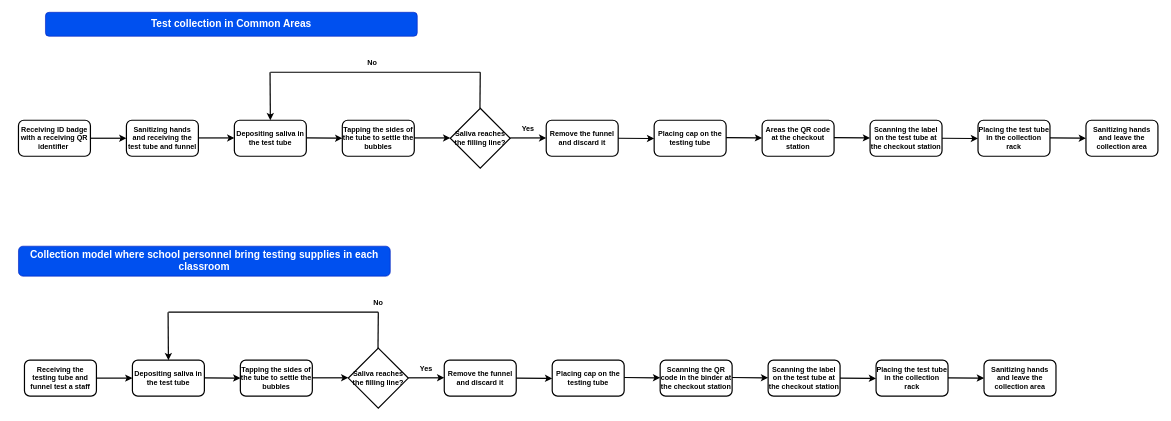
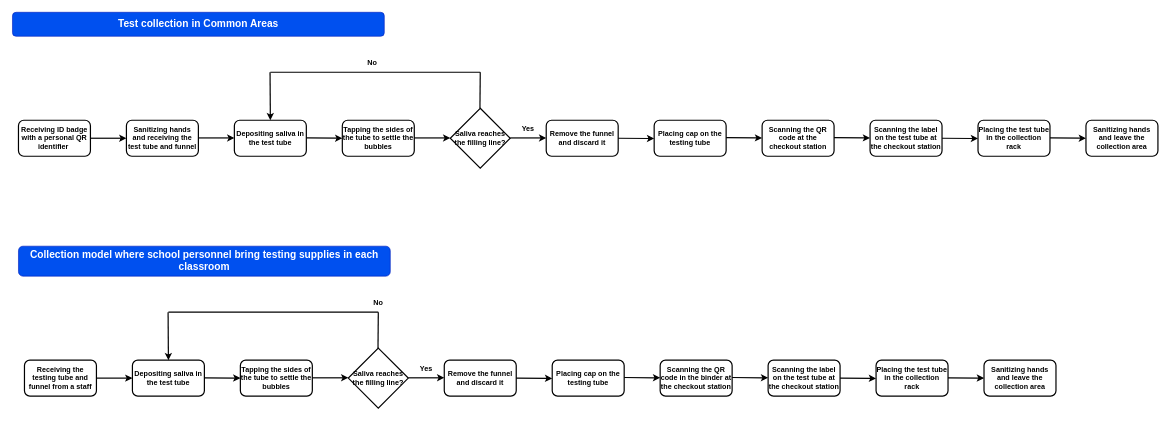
  <mxCell id="0" />
  <mxCell id="1" parent="0" />
- <mxCell id="2" value="Receiving ID badge with a receiving QR identifier&amp;nbsp;" style="rounded=1;whiteSpace=wrap;html=1;fontStyle=1;strokeWidth=2;" vertex="1" parent="1"><mxGeometry x="30" y="200" width="120" height="60" as="geometry" /></mxCell>
+ <mxCell id="2" value="Receiving ID badge with a personal QR identifier&amp;nbsp;" style="rounded=1;whiteSpace=wrap;html=1;fontStyle=1;strokeWidth=2;" vertex="1" parent="1"><mxGeometry x="30" y="200" width="120" height="60" as="geometry" /></mxCell>
  <mxCell id="3" value="Sanitizing hands and receiving the test tube and funnel" style="rounded=1;whiteSpace=wrap;html=1;fontStyle=1;strokeWidth=2;" vertex="1" parent="1"><mxGeometry x="210" y="200" width="120" height="60" as="geometry" /></mxCell>
  <mxCell id="4" value="" style="endArrow=classic;html=1;rounded=0;fontStyle=1;strokeWidth=2;" edge="1" parent="1"><mxGeometry width="50" height="50" relative="1" as="geometry"><mxPoint x="150" y="230" as="sourcePoint" /><mxPoint x="210" y="230" as="targetPoint" /></mxGeometry></mxCell>
  <mxCell id="5" value="" style="endArrow=classic;html=1;rounded=0;fontStyle=1;strokeWidth=2;" edge="1" parent="1"><mxGeometry width="50" height="50" relative="1" as="geometry"><mxPoint x="330" y="229.5" as="sourcePoint" /><mxPoint x="390" y="229.5" as="targetPoint" /></mxGeometry></mxCell>
  <mxCell id="6" value="Depositing saliva in the test tube" style="rounded=1;whiteSpace=wrap;html=1;fontStyle=1;strokeWidth=2;" vertex="1" parent="1"><mxGeometry x="390" y="200" width="120" height="60" as="geometry" /></mxCell>
  <mxCell id="7" value="" style="endArrow=classic;html=1;rounded=0;fontStyle=1;strokeWidth=2;" edge="1" parent="1"><mxGeometry width="50" height="50" relative="1" as="geometry"><mxPoint x="510" y="229.5" as="sourcePoint" /><mxPoint x="570" y="230" as="targetPoint" /></mxGeometry></mxCell>
  <mxCell id="8" value="Tapping the sides of the tube to settle the bubbles" style="rounded=1;whiteSpace=wrap;html=1;fontStyle=1;strokeWidth=2;" vertex="1" parent="1"><mxGeometry x="570" y="200" width="120" height="60" as="geometry" /></mxCell>
  <mxCell id="9" value="" style="endArrow=classic;html=1;rounded=0;fontStyle=1;strokeWidth=2;" edge="1" parent="1"><mxGeometry width="50" height="50" relative="1" as="geometry"><mxPoint x="690" y="229.5" as="sourcePoint" /><mxPoint x="750" y="229.5" as="targetPoint" /></mxGeometry></mxCell>
  <mxCell id="10" value="Saliva reaches the filling line?" style="rhombus;whiteSpace=wrap;html=1;fontStyle=1;strokeWidth=2;" vertex="1" parent="1"><mxGeometry x="750" y="180" width="100" height="100" as="geometry" /></mxCell>
  <mxCell id="11" value="" style="endArrow=none;html=1;rounded=0;fontStyle=1;strokeWidth=2;" edge="1" parent="1"><mxGeometry width="50" height="50" relative="1" as="geometry"><mxPoint x="799.5" y="180" as="sourcePoint" /><mxPoint x="800" y="120" as="targetPoint" /></mxGeometry></mxCell>
  <mxCell id="12" value="" style="endArrow=none;html=1;rounded=0;fontStyle=1;strokeWidth=2;" edge="1" parent="1"><mxGeometry width="50" height="50" relative="1" as="geometry"><mxPoint x="450" y="120" as="sourcePoint" /><mxPoint x="800" y="120" as="targetPoint" /></mxGeometry></mxCell>
  <mxCell id="13" value="" style="endArrow=classic;html=1;rounded=0;entryX=0.5;entryY=0;entryDx=0;entryDy=0;fontStyle=1;strokeWidth=2;" edge="1" parent="1" target="6"><mxGeometry width="50" height="50" relative="1" as="geometry"><mxPoint x="449.5" y="120" as="sourcePoint" /><mxPoint x="449.5" y="170" as="targetPoint" /></mxGeometry></mxCell>
  <mxCell id="14" value="No" style="text;html=1;align=center;verticalAlign=middle;whiteSpace=wrap;rounded=0;fontStyle=1;strokeWidth=2;" vertex="1" parent="1"><mxGeometry x="590" y="90" width="60" height="30" as="geometry" /></mxCell>
  <mxCell id="15" value="" style="endArrow=classic;html=1;rounded=0;fontStyle=1;strokeWidth=2;" edge="1" parent="1"><mxGeometry width="50" height="50" relative="1" as="geometry"><mxPoint x="850" y="229.5" as="sourcePoint" /><mxPoint x="910" y="229.5" as="targetPoint" /></mxGeometry></mxCell>
  <mxCell id="16" value="Yes" style="text;html=1;align=center;verticalAlign=middle;whiteSpace=wrap;rounded=0;fontStyle=1;strokeWidth=2;" vertex="1" parent="1"><mxGeometry x="850" y="200" width="60" height="30" as="geometry" /></mxCell>
  <mxCell id="17" value="Remove the funnel and discard it" style="rounded=1;whiteSpace=wrap;html=1;fontStyle=1;strokeWidth=2;" vertex="1" parent="1"><mxGeometry x="910" y="200" width="120" height="60" as="geometry" /></mxCell>
  <mxCell id="18" value="" style="endArrow=classic;html=1;rounded=0;fontStyle=1;strokeWidth=2;" edge="1" parent="1"><mxGeometry width="50" height="50" relative="1" as="geometry"><mxPoint x="1030" y="230" as="sourcePoint" /><mxPoint x="1090" y="230.5" as="targetPoint" /></mxGeometry></mxCell>
  <mxCell id="19" value="Placing cap on the testing tube" style="rounded=1;whiteSpace=wrap;html=1;fontStyle=1;strokeWidth=2;" vertex="1" parent="1"><mxGeometry x="1090" y="200" width="120" height="60" as="geometry" /></mxCell>
  <mxCell id="20" value="" style="endArrow=classic;html=1;rounded=0;fontStyle=1;strokeWidth=2;" edge="1" parent="1"><mxGeometry width="50" height="50" relative="1" as="geometry"><mxPoint x="1210" y="229" as="sourcePoint" /><mxPoint x="1270" y="229.5" as="targetPoint" /></mxGeometry></mxCell>
- <mxCell id="21" value="Areas the QR code at the checkout station" style="rounded=1;whiteSpace=wrap;html=1;fontStyle=1;strokeWidth=2;" vertex="1" parent="1"><mxGeometry x="1270" y="200" width="120" height="60" as="geometry" /></mxCell>
+ <mxCell id="21" value="Scanning the QR code at the checkout station" style="rounded=1;whiteSpace=wrap;html=1;fontStyle=1;strokeWidth=2;" vertex="1" parent="1"><mxGeometry x="1270" y="200" width="120" height="60" as="geometry" /></mxCell>
  <mxCell id="22" value="" style="endArrow=classic;html=1;rounded=0;fontStyle=1;strokeWidth=2;" edge="1" parent="1"><mxGeometry width="50" height="50" relative="1" as="geometry"><mxPoint x="1390" y="229" as="sourcePoint" /><mxPoint x="1450" y="229.5" as="targetPoint" /></mxGeometry></mxCell>
  <mxCell id="23" value="Scanning the label on the test tube at the checkout station" style="rounded=1;whiteSpace=wrap;html=1;fontStyle=1;strokeWidth=2;" vertex="1" parent="1"><mxGeometry x="1450" y="200" width="120" height="60" as="geometry" /></mxCell>
  <mxCell id="24" value="" style="endArrow=classic;html=1;rounded=0;fontStyle=1;strokeWidth=2;" edge="1" parent="1"><mxGeometry width="50" height="50" relative="1" as="geometry"><mxPoint x="1570" y="230" as="sourcePoint" /><mxPoint x="1630" y="230.5" as="targetPoint" /></mxGeometry></mxCell>
  <mxCell id="25" value="Placing the test tube in the collection rack" style="rounded=1;whiteSpace=wrap;html=1;fontStyle=1;strokeWidth=2;" vertex="1" parent="1"><mxGeometry x="1630" y="200" width="120" height="60" as="geometry" /></mxCell>
  <mxCell id="26" value="" style="endArrow=classic;html=1;rounded=0;fontStyle=1;strokeWidth=2;" edge="1" parent="1"><mxGeometry width="50" height="50" relative="1" as="geometry"><mxPoint x="1750" y="229.5" as="sourcePoint" /><mxPoint x="1810" y="230" as="targetPoint" /></mxGeometry></mxCell>
  <mxCell id="27" value="Sanitizing hands and leave the collection area" style="rounded=1;whiteSpace=wrap;html=1;fontStyle=1;strokeWidth=2;" vertex="1" parent="1"><mxGeometry x="1810" y="200" width="120" height="60" as="geometry" /></mxCell>
- <mxCell id="28" value="&lt;b&gt;&lt;font style=&quot;font-size: 17px;&quot;&gt;Test collection in Common Areas&lt;/font&gt;&lt;/b&gt;" style="rounded=1;whiteSpace=wrap;html=1;fillColor=#0050ef;fontColor=#ffffff;strokeColor=#001DBC;" vertex="1" parent="1"><mxGeometry x="75" y="20" width="620" height="40" as="geometry" /></mxCell>
- <mxCell id="29" value="Receiving the testing tube and funnel test a staff" style="rounded=1;whiteSpace=wrap;html=1;fontStyle=1;strokeWidth=2;" vertex="1" parent="1"><mxGeometry x="40" y="600" width="120" height="60" as="geometry" /></mxCell>
+ <mxCell id="28" value="&lt;b&gt;&lt;font style=&quot;font-size: 17px;&quot;&gt;Test collection in Common Areas&lt;/font&gt;&lt;/b&gt;" style="rounded=1;whiteSpace=wrap;html=1;fillColor=#0050ef;fontColor=#ffffff;strokeColor=#001DBC;" vertex="1" parent="1"><mxGeometry x="20" y="20" width="620" height="40" as="geometry" /></mxCell>
+ <mxCell id="29" value="Receiving the testing tube and funnel from a staff" style="rounded=1;whiteSpace=wrap;html=1;fontStyle=1;strokeWidth=2;" vertex="1" parent="1"><mxGeometry x="40" y="600" width="120" height="60" as="geometry" /></mxCell>
  <mxCell id="30" value="" style="endArrow=classic;html=1;rounded=0;fontStyle=1;strokeWidth=2;" edge="1" parent="1"><mxGeometry width="50" height="50" relative="1" as="geometry"><mxPoint x="160" y="630" as="sourcePoint" /><mxPoint x="220" y="630" as="targetPoint" /></mxGeometry></mxCell>
  <mxCell id="31" value="Depositing saliva in the test tube" style="rounded=1;whiteSpace=wrap;html=1;fontStyle=1;strokeWidth=2;" vertex="1" parent="1"><mxGeometry x="220" y="600" width="120" height="60" as="geometry" /></mxCell>
  <mxCell id="32" value="" style="endArrow=classic;html=1;rounded=0;fontStyle=1;strokeWidth=2;" edge="1" parent="1"><mxGeometry width="50" height="50" relative="1" as="geometry"><mxPoint x="340" y="629.5" as="sourcePoint" /><mxPoint x="400" y="630" as="targetPoint" /></mxGeometry></mxCell>
  <mxCell id="33" value="Tapping the sides of the tube to settle the bubbles" style="rounded=1;whiteSpace=wrap;html=1;fontStyle=1;strokeWidth=2;" vertex="1" parent="1"><mxGeometry x="400" y="600" width="120" height="60" as="geometry" /></mxCell>
  <mxCell id="34" value="" style="endArrow=classic;html=1;rounded=0;fontStyle=1;strokeWidth=2;" edge="1" parent="1"><mxGeometry width="50" height="50" relative="1" as="geometry"><mxPoint x="520" y="629.5" as="sourcePoint" /><mxPoint x="580" y="629.5" as="targetPoint" /></mxGeometry></mxCell>
  <mxCell id="35" value="Saliva reaches the filling line?" style="rhombus;whiteSpace=wrap;html=1;fontStyle=1;strokeWidth=2;" vertex="1" parent="1"><mxGeometry x="580" y="580" width="100" height="100" as="geometry" /></mxCell>
  <mxCell id="36" value="" style="endArrow=none;html=1;rounded=0;fontStyle=1;strokeWidth=2;" edge="1" parent="1"><mxGeometry width="50" height="50" relative="1" as="geometry"><mxPoint x="629.5" y="580" as="sourcePoint" /><mxPoint x="630" y="520" as="targetPoint" /></mxGeometry></mxCell>
  <mxCell id="37" value="" style="endArrow=none;html=1;rounded=0;fontStyle=1;strokeWidth=2;" edge="1" parent="1"><mxGeometry width="50" height="50" relative="1" as="geometry"><mxPoint x="280" y="520" as="sourcePoint" /><mxPoint x="630" y="520" as="targetPoint" /></mxGeometry></mxCell>
  <mxCell id="38" value="" style="endArrow=classic;html=1;rounded=0;entryX=0.5;entryY=0;entryDx=0;entryDy=0;fontStyle=1;strokeWidth=2;" edge="1" parent="1" target="31"><mxGeometry width="50" height="50" relative="1" as="geometry"><mxPoint x="279.5" y="520" as="sourcePoint" /><mxPoint x="279.5" y="570" as="targetPoint" /></mxGeometry></mxCell>
  <mxCell id="39" value="No" style="text;html=1;align=center;verticalAlign=middle;whiteSpace=wrap;rounded=0;fontStyle=1;strokeWidth=2;" vertex="1" parent="1"><mxGeometry x="600" y="490" width="60" height="30" as="geometry" /></mxCell>
  <mxCell id="40" value="" style="endArrow=classic;html=1;rounded=0;fontStyle=1;strokeWidth=2;" edge="1" parent="1"><mxGeometry width="50" height="50" relative="1" as="geometry"><mxPoint x="680" y="629.5" as="sourcePoint" /><mxPoint x="740" y="629.5" as="targetPoint" /></mxGeometry></mxCell>
  <mxCell id="41" value="Yes" style="text;html=1;align=center;verticalAlign=middle;whiteSpace=wrap;rounded=0;fontStyle=1;strokeWidth=2;" vertex="1" parent="1"><mxGeometry x="680" y="600" width="60" height="30" as="geometry" /></mxCell>
  <mxCell id="42" value="Remove the funnel and discard it" style="rounded=1;whiteSpace=wrap;html=1;fontStyle=1;strokeWidth=2;" vertex="1" parent="1"><mxGeometry x="740" y="600" width="120" height="60" as="geometry" /></mxCell>
  <mxCell id="43" value="" style="endArrow=classic;html=1;rounded=0;fontStyle=1;strokeWidth=2;" edge="1" parent="1"><mxGeometry width="50" height="50" relative="1" as="geometry"><mxPoint x="860" y="630" as="sourcePoint" /><mxPoint x="920" y="630.5" as="targetPoint" /></mxGeometry></mxCell>
  <mxCell id="44" value="Placing cap on the testing tube" style="rounded=1;whiteSpace=wrap;html=1;fontStyle=1;strokeWidth=2;" vertex="1" parent="1"><mxGeometry x="920" y="600" width="120" height="60" as="geometry" /></mxCell>
  <mxCell id="45" value="" style="endArrow=classic;html=1;rounded=0;fontStyle=1;strokeWidth=2;" edge="1" parent="1"><mxGeometry width="50" height="50" relative="1" as="geometry"><mxPoint x="1040" y="629" as="sourcePoint" /><mxPoint x="1100" y="629.5" as="targetPoint" /></mxGeometry></mxCell>
  <mxCell id="46" value="Scanning the QR code in the binder at the checkout station" style="rounded=1;whiteSpace=wrap;html=1;fontStyle=1;strokeWidth=2;" vertex="1" parent="1"><mxGeometry x="1100" y="600" width="120" height="60" as="geometry" /></mxCell>
  <mxCell id="47" value="" style="endArrow=classic;html=1;rounded=0;fontStyle=1;strokeWidth=2;" edge="1" parent="1"><mxGeometry width="50" height="50" relative="1" as="geometry"><mxPoint x="1220" y="629" as="sourcePoint" /><mxPoint x="1280" y="629.5" as="targetPoint" /></mxGeometry></mxCell>
  <mxCell id="48" value="Scanning the label on the test tube at the checkout station" style="rounded=1;whiteSpace=wrap;html=1;fontStyle=1;strokeWidth=2;" vertex="1" parent="1"><mxGeometry x="1280" y="600" width="120" height="60" as="geometry" /></mxCell>
  <mxCell id="49" value="" style="endArrow=classic;html=1;rounded=0;fontStyle=1;strokeWidth=2;" edge="1" parent="1"><mxGeometry width="50" height="50" relative="1" as="geometry"><mxPoint x="1400" y="630" as="sourcePoint" /><mxPoint x="1460" y="630.5" as="targetPoint" /></mxGeometry></mxCell>
  <mxCell id="50" value="Placing the test tube in the collection rack" style="rounded=1;whiteSpace=wrap;html=1;fontStyle=1;strokeWidth=2;" vertex="1" parent="1"><mxGeometry x="1460" y="600" width="120" height="60" as="geometry" /></mxCell>
  <mxCell id="51" value="" style="endArrow=classic;html=1;rounded=0;fontStyle=1;strokeWidth=2;" edge="1" parent="1"><mxGeometry width="50" height="50" relative="1" as="geometry"><mxPoint x="1580" y="629.5" as="sourcePoint" /><mxPoint x="1640" y="630" as="targetPoint" /></mxGeometry></mxCell>
  <mxCell id="52" value="Sanitizing hands and leave the collection area" style="rounded=1;whiteSpace=wrap;html=1;fontStyle=1;strokeWidth=2;" vertex="1" parent="1"><mxGeometry x="1640" y="600" width="120" height="60" as="geometry" /></mxCell>
  <mxCell id="53" value="&lt;b&gt;&lt;font style=&quot;font-size: 17px;&quot;&gt;Collection model where school personnel bring testing supplies in each classroom&lt;/font&gt;&lt;/b&gt;" style="rounded=1;whiteSpace=wrap;html=1;fillColor=#0050ef;fontColor=#ffffff;strokeColor=#001DBC;" vertex="1" parent="1"><mxGeometry x="30" y="410" width="620" height="50" as="geometry" /></mxCell>
